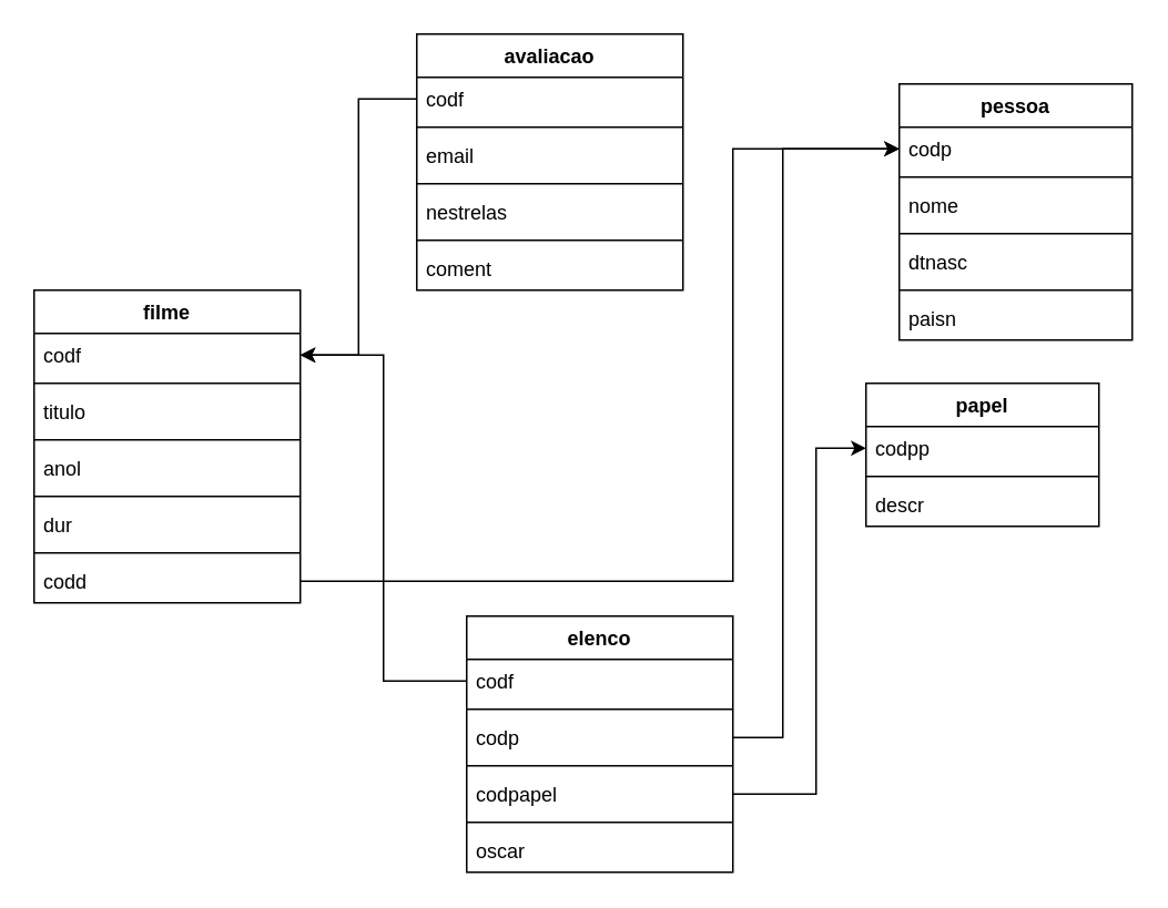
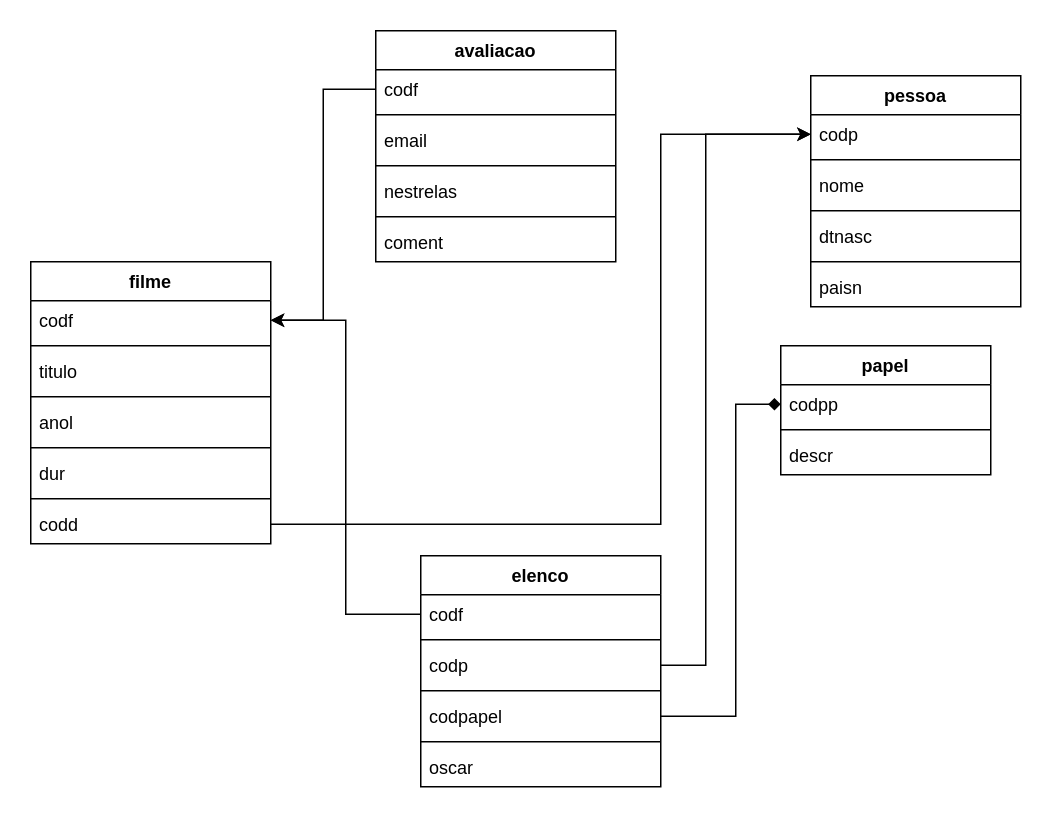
  <mxCell id="0" />
  <mxCell id="1" parent="0" />
  <mxCell id="2" value="papel" style="swimlane;fontStyle=1;childLayout=stackLayout;horizontal=1;startSize=26;fillColor=none;horizontalStack=0;resizeParent=1;resizeParentMax=0;resizeLast=0;collapsible=1;marginBottom=0;" vertex="1" parent="1"><mxGeometry x="520" y="230" width="140" height="86" as="geometry"><mxRectangle x="620" y="230" width="80" height="26" as="alternateBounds" /></mxGeometry></mxCell>
  <mxCell id="3" value="codpp" style="text;strokeColor=none;fillColor=none;align=left;verticalAlign=top;spacingLeft=4;spacingRight=4;overflow=hidden;rotatable=0;points=[[0,0.5],[1,0.5]];portConstraint=eastwest;" vertex="1" parent="2"><mxGeometry y="26" width="140" height="26" as="geometry" /></mxCell>
  <mxCell id="4" value="" style="line;strokeWidth=1;fillColor=none;align=left;verticalAlign=middle;spacingTop=-1;spacingLeft=3;spacingRight=3;rotatable=0;labelPosition=right;points=[];portConstraint=eastwest;" vertex="1" parent="2"><mxGeometry y="52" width="140" height="8" as="geometry" /></mxCell>
  <mxCell id="5" value="descr" style="text;strokeColor=none;fillColor=none;align=left;verticalAlign=top;spacingLeft=4;spacingRight=4;overflow=hidden;rotatable=0;points=[[0,0.5],[1,0.5]];portConstraint=eastwest;" vertex="1" parent="2"><mxGeometry y="60" width="140" height="26" as="geometry" /></mxCell>
  <mxCell id="6" value="pessoa" style="swimlane;fontStyle=1;childLayout=stackLayout;horizontal=1;startSize=26;fillColor=none;horizontalStack=0;resizeParent=1;resizeParentMax=0;resizeLast=0;collapsible=1;marginBottom=0;" vertex="1" parent="1"><mxGeometry x="540" y="50" width="140" height="154" as="geometry"><mxRectangle x="620" y="110" width="80" height="26" as="alternateBounds" /></mxGeometry></mxCell>
  <mxCell id="7" value="codp" style="text;strokeColor=none;fillColor=none;align=left;verticalAlign=top;spacingLeft=4;spacingRight=4;overflow=hidden;rotatable=0;points=[[0,0.5],[1,0.5]];portConstraint=eastwest;" vertex="1" parent="6"><mxGeometry y="26" width="140" height="26" as="geometry" /></mxCell>
  <mxCell id="8" value="" style="line;strokeWidth=1;fillColor=none;align=left;verticalAlign=middle;spacingTop=-1;spacingLeft=3;spacingRight=3;rotatable=0;labelPosition=right;points=[];portConstraint=eastwest;" vertex="1" parent="6"><mxGeometry y="52" width="140" height="8" as="geometry" /></mxCell>
  <mxCell id="9" value="nome" style="text;strokeColor=none;fillColor=none;align=left;verticalAlign=top;spacingLeft=4;spacingRight=4;overflow=hidden;rotatable=0;points=[[0,0.5],[1,0.5]];portConstraint=eastwest;" vertex="1" parent="6"><mxGeometry y="60" width="140" height="26" as="geometry" /></mxCell>
  <mxCell id="10" value="" style="line;strokeWidth=1;fillColor=none;align=left;verticalAlign=middle;spacingTop=-1;spacingLeft=3;spacingRight=3;rotatable=0;labelPosition=right;points=[];portConstraint=eastwest;" vertex="1" parent="6"><mxGeometry y="86" width="140" height="8" as="geometry" /></mxCell>
  <mxCell id="11" value="dtnasc" style="text;strokeColor=none;fillColor=none;align=left;verticalAlign=top;spacingLeft=4;spacingRight=4;overflow=hidden;rotatable=0;points=[[0,0.5],[1,0.5]];portConstraint=eastwest;" vertex="1" parent="6"><mxGeometry y="94" width="140" height="26" as="geometry" /></mxCell>
  <mxCell id="12" value="" style="line;strokeWidth=1;fillColor=none;align=left;verticalAlign=middle;spacingTop=-1;spacingLeft=3;spacingRight=3;rotatable=0;labelPosition=right;points=[];portConstraint=eastwest;" vertex="1" parent="6"><mxGeometry y="120" width="140" height="8" as="geometry" /></mxCell>
  <mxCell id="13" value="paisn" style="text;strokeColor=none;fillColor=none;align=left;verticalAlign=top;spacingLeft=4;spacingRight=4;overflow=hidden;rotatable=0;points=[[0,0.5],[1,0.5]];portConstraint=eastwest;" vertex="1" parent="6"><mxGeometry y="128" width="140" height="26" as="geometry" /></mxCell>
  <mxCell id="14" value="avaliacao" style="swimlane;fontStyle=1;align=center;verticalAlign=top;childLayout=stackLayout;horizontal=1;startSize=26;horizontalStack=0;resizeParent=1;resizeParentMax=0;resizeLast=0;collapsible=1;marginBottom=0;" vertex="1" parent="1"><mxGeometry x="250" y="20" width="160" height="154" as="geometry"><mxRectangle x="350" y="20" width="90" height="26" as="alternateBounds" /></mxGeometry></mxCell>
  <mxCell id="15" value="codf" style="text;strokeColor=none;fillColor=none;align=left;verticalAlign=top;spacingLeft=4;spacingRight=4;overflow=hidden;rotatable=0;points=[[0,0.5],[1,0.5]];portConstraint=eastwest;" vertex="1" parent="14"><mxGeometry y="26" width="160" height="26" as="geometry" /></mxCell>
  <mxCell id="16" value="" style="line;strokeWidth=1;fillColor=none;align=left;verticalAlign=middle;spacingTop=-1;spacingLeft=3;spacingRight=3;rotatable=0;labelPosition=right;points=[];portConstraint=eastwest;" vertex="1" parent="14"><mxGeometry y="52" width="160" height="8" as="geometry" /></mxCell>
  <mxCell id="17" value="email" style="text;strokeColor=none;fillColor=none;align=left;verticalAlign=top;spacingLeft=4;spacingRight=4;overflow=hidden;rotatable=0;points=[[0,0.5],[1,0.5]];portConstraint=eastwest;" vertex="1" parent="14"><mxGeometry y="60" width="160" height="26" as="geometry" /></mxCell>
  <mxCell id="18" value="" style="line;strokeWidth=1;fillColor=none;align=left;verticalAlign=middle;spacingTop=-1;spacingLeft=3;spacingRight=3;rotatable=0;labelPosition=right;points=[];portConstraint=eastwest;" vertex="1" parent="14"><mxGeometry y="86" width="160" height="8" as="geometry" /></mxCell>
  <mxCell id="19" value="nestrelas" style="text;strokeColor=none;fillColor=none;align=left;verticalAlign=top;spacingLeft=4;spacingRight=4;overflow=hidden;rotatable=0;points=[[0,0.5],[1,0.5]];portConstraint=eastwest;" vertex="1" parent="14"><mxGeometry y="94" width="160" height="26" as="geometry" /></mxCell>
  <mxCell id="20" value="" style="line;strokeWidth=1;fillColor=none;align=left;verticalAlign=middle;spacingTop=-1;spacingLeft=3;spacingRight=3;rotatable=0;labelPosition=right;points=[];portConstraint=eastwest;" vertex="1" parent="14"><mxGeometry y="120" width="160" height="8" as="geometry" /></mxCell>
  <mxCell id="21" value="coment" style="text;strokeColor=none;fillColor=none;align=left;verticalAlign=top;spacingLeft=4;spacingRight=4;overflow=hidden;rotatable=0;points=[[0,0.5],[1,0.5]];portConstraint=eastwest;" vertex="1" parent="14"><mxGeometry y="128" width="160" height="26" as="geometry" /></mxCell>
  <mxCell id="22" value="filme" style="swimlane;fontStyle=1;align=center;verticalAlign=top;childLayout=stackLayout;horizontal=1;startSize=26;horizontalStack=0;resizeParent=1;resizeParentMax=0;resizeLast=0;collapsible=1;marginBottom=0;" vertex="1" parent="1"><mxGeometry x="20" y="174" width="160" height="188" as="geometry"><mxRectangle x="120" y="174" width="60" height="26" as="alternateBounds" /></mxGeometry></mxCell>
  <mxCell id="23" value="codf" style="text;strokeColor=none;fillColor=none;align=left;verticalAlign=top;spacingLeft=4;spacingRight=4;overflow=hidden;rotatable=0;points=[[0,0.5],[1,0.5]];portConstraint=eastwest;" vertex="1" parent="22"><mxGeometry y="26" width="160" height="26" as="geometry" /></mxCell>
  <mxCell id="24" value="" style="line;strokeWidth=1;fillColor=none;align=left;verticalAlign=middle;spacingTop=-1;spacingLeft=3;spacingRight=3;rotatable=0;labelPosition=right;points=[];portConstraint=eastwest;" vertex="1" parent="22"><mxGeometry y="52" width="160" height="8" as="geometry" /></mxCell>
  <mxCell id="25" value="titulo" style="text;strokeColor=none;fillColor=none;align=left;verticalAlign=top;spacingLeft=4;spacingRight=4;overflow=hidden;rotatable=0;points=[[0,0.5],[1,0.5]];portConstraint=eastwest;" vertex="1" parent="22"><mxGeometry y="60" width="160" height="26" as="geometry" /></mxCell>
  <mxCell id="26" value="" style="line;strokeWidth=1;fillColor=none;align=left;verticalAlign=middle;spacingTop=-1;spacingLeft=3;spacingRight=3;rotatable=0;labelPosition=right;points=[];portConstraint=eastwest;" vertex="1" parent="22"><mxGeometry y="86" width="160" height="8" as="geometry" /></mxCell>
  <mxCell id="27" value="anol" style="text;strokeColor=none;fillColor=none;align=left;verticalAlign=top;spacingLeft=4;spacingRight=4;overflow=hidden;rotatable=0;points=[[0,0.5],[1,0.5]];portConstraint=eastwest;" vertex="1" parent="22"><mxGeometry y="94" width="160" height="26" as="geometry" /></mxCell>
  <mxCell id="28" value="" style="line;strokeWidth=1;fillColor=none;align=left;verticalAlign=middle;spacingTop=-1;spacingLeft=3;spacingRight=3;rotatable=0;labelPosition=right;points=[];portConstraint=eastwest;" vertex="1" parent="22"><mxGeometry y="120" width="160" height="8" as="geometry" /></mxCell>
  <mxCell id="29" value="dur" style="text;strokeColor=none;fillColor=none;align=left;verticalAlign=top;spacingLeft=4;spacingRight=4;overflow=hidden;rotatable=0;points=[[0,0.5],[1,0.5]];portConstraint=eastwest;" vertex="1" parent="22"><mxGeometry y="128" width="160" height="26" as="geometry" /></mxCell>
  <mxCell id="30" value="" style="line;strokeWidth=1;fillColor=none;align=left;verticalAlign=middle;spacingTop=-1;spacingLeft=3;spacingRight=3;rotatable=0;labelPosition=right;points=[];portConstraint=eastwest;" vertex="1" parent="22"><mxGeometry y="154" width="160" height="8" as="geometry" /></mxCell>
  <mxCell id="31" value="codd" style="text;strokeColor=none;fillColor=none;align=left;verticalAlign=top;spacingLeft=4;spacingRight=4;overflow=hidden;rotatable=0;points=[[0,0.5],[1,0.5]];portConstraint=eastwest;" vertex="1" parent="22"><mxGeometry y="162" width="160" height="26" as="geometry" /></mxCell>
  <mxCell id="32" style="edgeStyle=orthogonalEdgeStyle;rounded=0;orthogonalLoop=1;jettySize=auto;html=1;endArrow=classic;endFill=1;" edge="1" parent="1" source="15" target="23"><mxGeometry relative="1" as="geometry" /></mxCell>
  <mxCell id="33" value="elenco" style="swimlane;fontStyle=1;align=center;verticalAlign=top;childLayout=stackLayout;horizontal=1;startSize=26;horizontalStack=0;resizeParent=1;resizeParentMax=0;resizeLast=0;collapsible=1;marginBottom=0;" vertex="1" parent="1"><mxGeometry x="280" y="370" width="160" height="154" as="geometry"><mxRectangle x="380" y="370" width="70" height="26" as="alternateBounds" /></mxGeometry></mxCell>
  <mxCell id="34" value="codf" style="text;strokeColor=none;fillColor=none;align=left;verticalAlign=top;spacingLeft=4;spacingRight=4;overflow=hidden;rotatable=0;points=[[0,0.5],[1,0.5]];portConstraint=eastwest;" vertex="1" parent="33"><mxGeometry y="26" width="160" height="26" as="geometry" /></mxCell>
  <mxCell id="35" value="" style="line;strokeWidth=1;fillColor=none;align=left;verticalAlign=middle;spacingTop=-1;spacingLeft=3;spacingRight=3;rotatable=0;labelPosition=right;points=[];portConstraint=eastwest;" vertex="1" parent="33"><mxGeometry y="52" width="160" height="8" as="geometry" /></mxCell>
  <mxCell id="36" value="codp" style="text;strokeColor=none;fillColor=none;align=left;verticalAlign=top;spacingLeft=4;spacingRight=4;overflow=hidden;rotatable=0;points=[[0,0.5],[1,0.5]];portConstraint=eastwest;" vertex="1" parent="33"><mxGeometry y="60" width="160" height="26" as="geometry" /></mxCell>
  <mxCell id="37" value="" style="line;strokeWidth=1;fillColor=none;align=left;verticalAlign=middle;spacingTop=-1;spacingLeft=3;spacingRight=3;rotatable=0;labelPosition=right;points=[];portConstraint=eastwest;" vertex="1" parent="33"><mxGeometry y="86" width="160" height="8" as="geometry" /></mxCell>
  <mxCell id="38" value="codpapel" style="text;strokeColor=none;fillColor=none;align=left;verticalAlign=top;spacingLeft=4;spacingRight=4;overflow=hidden;rotatable=0;points=[[0,0.5],[1,0.5]];portConstraint=eastwest;" vertex="1" parent="33"><mxGeometry y="94" width="160" height="26" as="geometry" /></mxCell>
  <mxCell id="39" value="" style="line;strokeWidth=1;fillColor=none;align=left;verticalAlign=middle;spacingTop=-1;spacingLeft=3;spacingRight=3;rotatable=0;labelPosition=right;points=[];portConstraint=eastwest;" vertex="1" parent="33"><mxGeometry y="120" width="160" height="8" as="geometry" /></mxCell>
  <mxCell id="40" value="oscar" style="text;strokeColor=none;fillColor=none;align=left;verticalAlign=top;spacingLeft=4;spacingRight=4;overflow=hidden;rotatable=0;points=[[0,0.5],[1,0.5]];portConstraint=eastwest;" vertex="1" parent="33"><mxGeometry y="128" width="160" height="26" as="geometry" /></mxCell>
  <mxCell id="41" style="edgeStyle=orthogonalEdgeStyle;rounded=0;orthogonalLoop=1;jettySize=auto;html=1;endArrow=classic;endFill=1;" edge="1" parent="1" source="34" target="23"><mxGeometry relative="1" as="geometry" /></mxCell>
  <mxCell id="42" style="edgeStyle=orthogonalEdgeStyle;rounded=0;orthogonalLoop=1;jettySize=auto;html=1;endArrow=classic;endFill=1;" edge="1" parent="1" source="36" target="7"><mxGeometry relative="1" as="geometry"><Array as="points"><mxPoint x="470" y="443" /><mxPoint x="470" y="89" /></Array></mxGeometry></mxCell>
- <mxCell id="43" style="edgeStyle=orthogonalEdgeStyle;rounded=0;orthogonalLoop=1;jettySize=auto;html=1;endArrow=classic;endFill=1;" edge="1" parent="1" source="38" target="3"><mxGeometry relative="1" as="geometry"><mxPoint x="500" y="410" as="sourcePoint" /><Array as="points"><mxPoint x="490" y="477" /><mxPoint x="490" y="269" /></Array></mxGeometry></mxCell>
+ <mxCell id="43" style="edgeStyle=orthogonalEdgeStyle;rounded=0;orthogonalLoop=1;jettySize=auto;html=1;endArrow=diamond;endFill=1;" edge="1" parent="1" source="38" target="3"><mxGeometry relative="1" as="geometry"><mxPoint x="500" y="410" as="sourcePoint" /><Array as="points"><mxPoint x="490" y="477" /><mxPoint x="490" y="269" /></Array></mxGeometry></mxCell>
  <mxCell id="44" style="edgeStyle=orthogonalEdgeStyle;rounded=0;orthogonalLoop=1;jettySize=auto;html=1;endArrow=classic;endFill=1;" edge="1" parent="1" source="31" target="7"><mxGeometry relative="1" as="geometry"><Array as="points"><mxPoint x="440" y="349" /><mxPoint x="440" y="89" /></Array></mxGeometry></mxCell>
